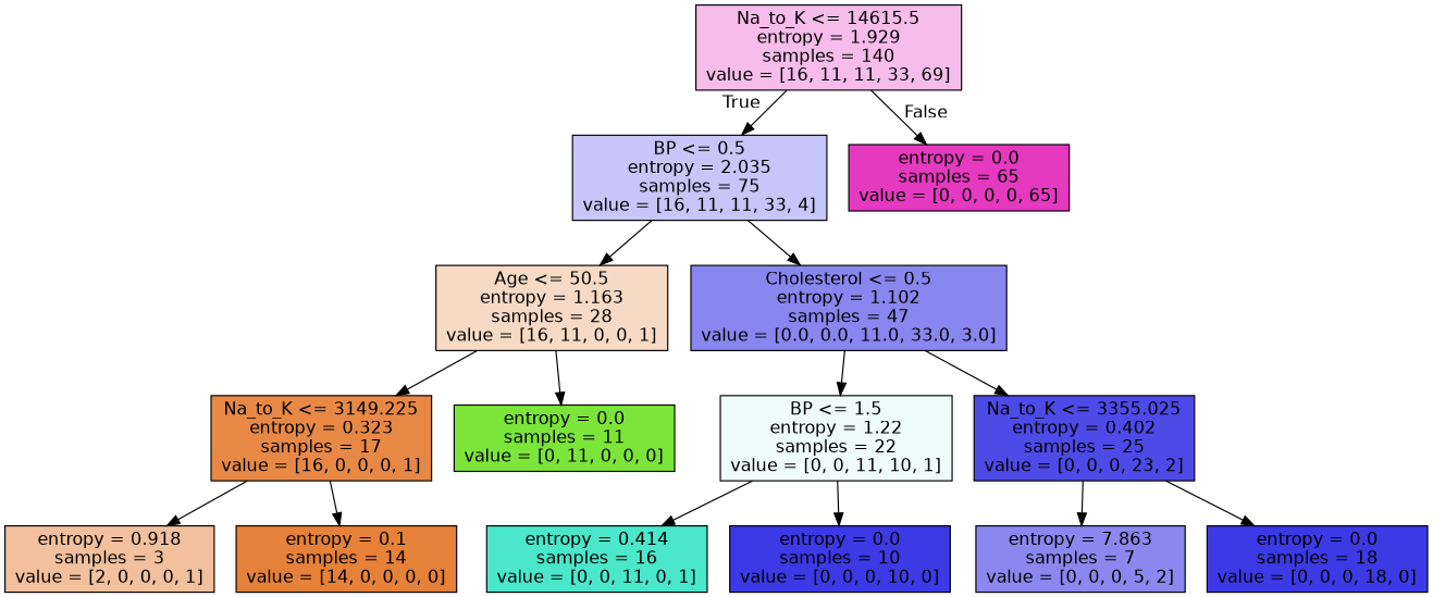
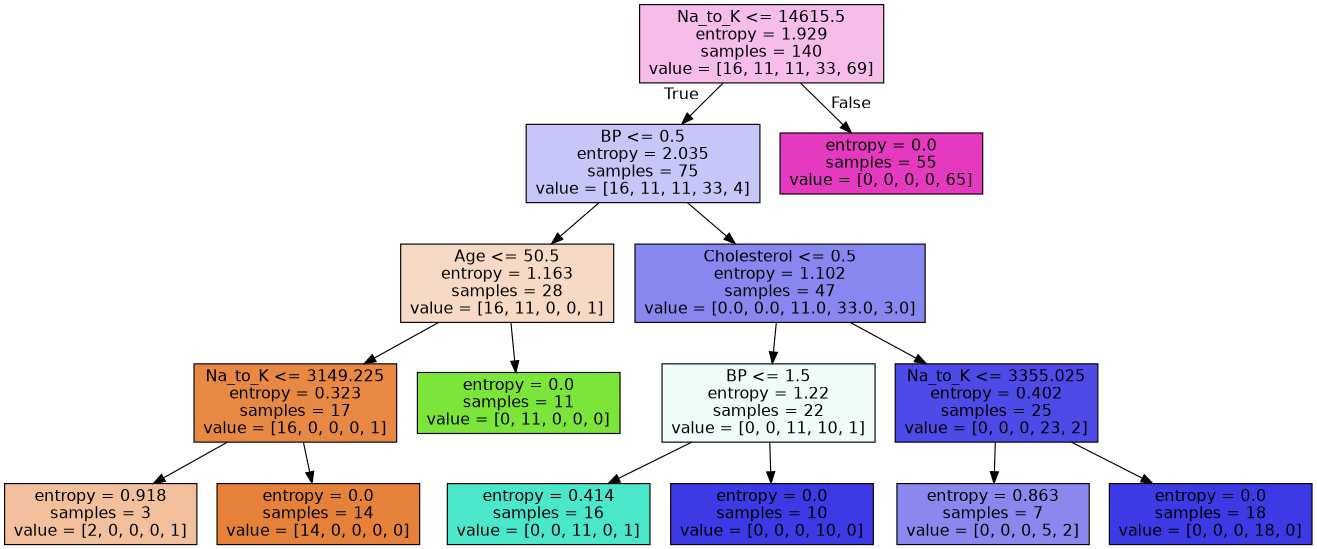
  digraph {
    node [color=black fillcolor="#3c39e5" fontname=helvetica shape=box style=filled]
    edge [fontname=helvetica]
    n1 [fillcolor="#f6bcea" label="Na_to_K <= 14615.5\nentropy = 1.929\nsamples = 140\nvalue = [16, 11, 11, 33, 69]"]
    n2 [fillcolor="#c7c6f8" label="BP <= 0.5\nentropy = 2.035\nsamples = 75\nvalue = [16, 11, 11, 33, 4]"]
-   n3 [fillcolor="#e539c0" label="entropy = 0.0\nsamples = 65\nvalue = [0, 0, 0, 0, 65]"]
+   n3 [fillcolor="#e539c0" label="entropy = 0.0\nsamples = 55\nvalue = [0, 0, 0, 0, 65]"]
    n4 [fillcolor="#f7dac5" label="Age <= 50.5\nentropy = 1.163\nsamples = 28\nvalue = [16, 11, 0, 0, 1]"]
    n5 [fillcolor="#8886ef" label="Cholesterol <= 0.5\nentropy = 1.102\nsamples = 47\nvalue = [0.0, 0.0, 11.0, 33.0, 3.0]"]
    n6 [fillcolor="#e78945" label="Na_to_K <= 3149.225\nentropy = 0.323\nsamples = 17\nvalue = [16, 0, 0, 0, 1]"]
    n7 [fillcolor="#7be539" label="entropy = 0.0\nsamples = 11\nvalue = [0, 11, 0, 0, 0]"]
    n8 [fillcolor="#eefdfa" label="BP <= 1.5\nentropy = 1.22\nsamples = 22\nvalue = [0, 0, 11, 10, 1]"]
    n9 [fillcolor="#4d4ae7" label="Na_to_K <= 3355.025\nentropy = 0.402\nsamples = 25\nvalue = [0, 0, 0, 23, 2]"]
    n10 [fillcolor="#f2c09c" label="entropy = 0.918\nsamples = 3\nvalue = [2, 0, 0, 0, 1]"]
-   n11 [fillcolor="#e58139" label="entropy = 0.1\nsamples = 14\nvalue = [14, 0, 0, 0, 0]"]
+   n11 [fillcolor="#e58139" label="entropy = 0.0\nsamples = 14\nvalue = [14, 0, 0, 0, 0]"]
    n12 [fillcolor="#4be7ca" label="entropy = 0.414\nsamples = 16\nvalue = [0, 0, 11, 0, 1]"]
    n13 [label="entropy = 0.0\nsamples = 10\nvalue = [0, 0, 0, 10, 0]"]
-   n14 [fillcolor="#8a88ef" label="entropy = 7.863\nsamples = 7\nvalue = [0, 0, 0, 5, 2]"]
+   n14 [fillcolor="#8a88ef" label="entropy = 0.863\nsamples = 7\nvalue = [0, 0, 0, 5, 2]"]
    n15 [label="entropy = 0.0\nsamples = 18\nvalue = [0, 0, 0, 18, 0]"]
    n1 -> n2 [headlabel=True labelangle=45 labeldistance=2.5]
    n1 -> n3 [headlabel=False labelangle=-45 labeldistance=2.5]
    n2 -> n4
    n2 -> n5
    n4 -> n6
    n4 -> n7
    n5 -> n8
    n5 -> n9
    n6 -> n10
    n6 -> n11
    n8 -> n12
    n8 -> n13
    n9 -> n14
    n9 -> n15
  }
